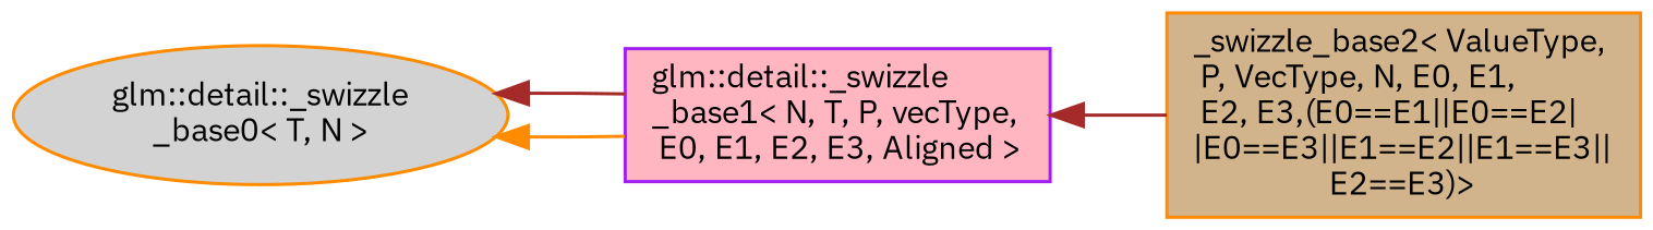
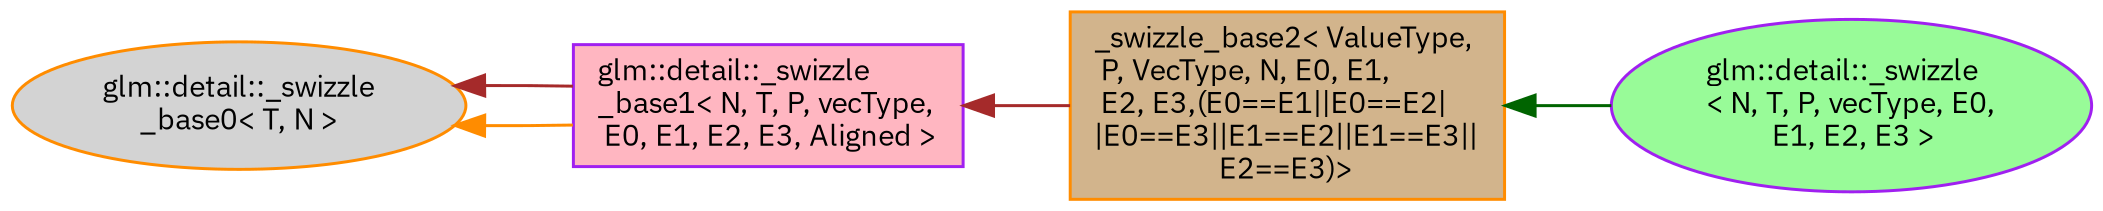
  digraph {
    rankdir=LR
    fontname="IBM Plex Sans"
    node [color=purple fontname="IBM Plex Sans" fontsize=10 shape=box style=filled]
    edge [color=brown dir=back fontname="IBM Plex Sans" fontsize=10 labelfontname=Helvetica labelfontsize=10 style=solid]
    n1 [fillcolor=lightpink fontcolor=black height=0.2 label="glm::detail::_swizzle\l_base1\< N, T, P, vecType,\l E0, E1, E2, E3, Aligned \>" width=0.4]
    n2 [color=darkorange fillcolor=tan height=0.2 label="_swizzle_base2\< ValueType,\l P, VecType, N, E0, E1,\l E2, E3,(E0==E1\|\|E0==E2\|\l\|E0==E3\|\|E1==E2\|\|E1==E3\|\|\lE2==E3)\>" width=0.4]
    n3 [color=darkorange fillcolor=lightgrey height=0.2 label="glm::detail::_swizzle\l_base0\< T, N \>" shape=ellipse width=0.4]
+   n4 [fillcolor=palegreen height=0.2 label="glm::detail::_swizzle\l\< N, T, P, vecType, E0,\l E1, E2, E3 \>" shape=ellipse width=0.4]
    n1 -> n2
+   n2 -> n4 [color=darkgreen]
    n3 -> n1 [color=darkorange]
    n3 -> n1
  }
